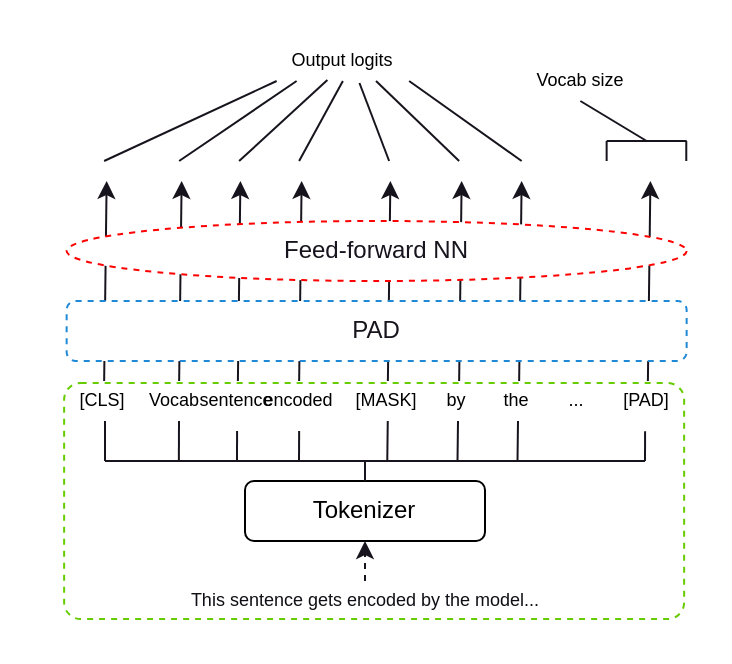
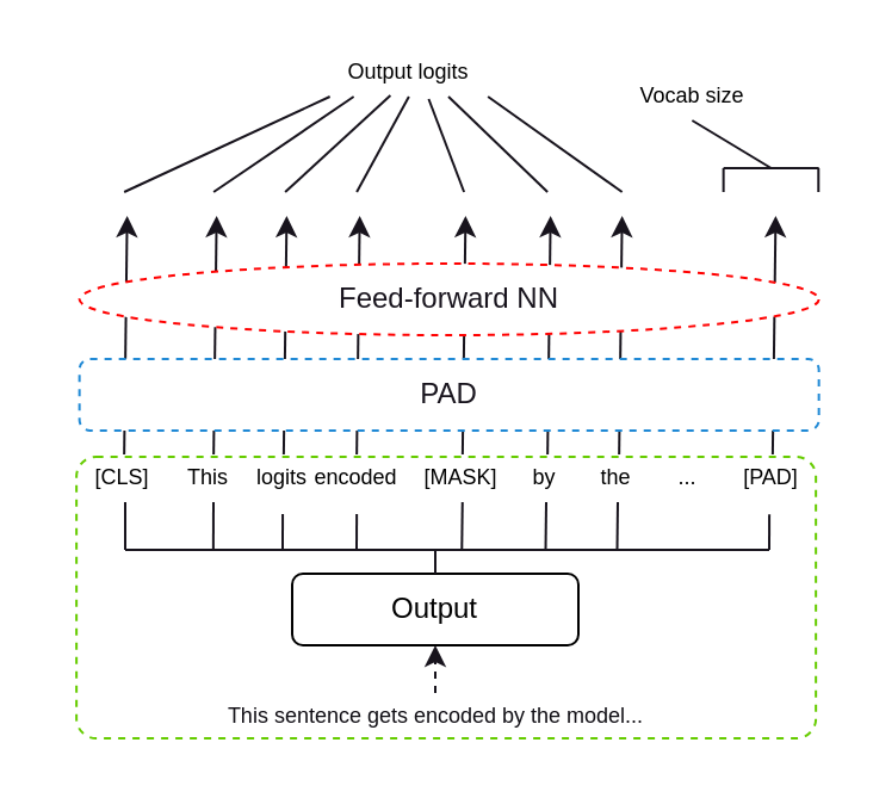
  <mxCell id="0" />
  <mxCell id="1" parent="0" />
  <mxCell id="2" value="" style="rounded=1;whiteSpace=wrap;html=1;fontSize=12;fillColor=#FFFFFF;strokeColor=#66CC00;dashed=1;arcSize=7;" vertex="1" parent="1"><mxGeometry x="31.57" y="191" width="310" height="118" as="geometry" /></mxCell>
  <mxCell id="3" value="" style="edgeStyle=none;html=1;fontSize=12;strokeColor=#18141d;dashed=1;" edge="1" parent="1" source="4" target="5"><mxGeometry relative="1" as="geometry" /></mxCell>
  <mxCell id="4" value="This sentence gets encoded by the model..." style="text;html=1;strokeColor=none;fillColor=none;align=center;verticalAlign=middle;whiteSpace=wrap;rounded=0;dashed=1;strokeWidth=4;fontSize=9;fontColor=#110f15;opacity=50;" vertex="1" parent="1"><mxGeometry x="64.5" y="290" width="235" height="20" as="geometry" /></mxCell>
- <mxCell id="5" value="&lt;font color=&quot;#000000&quot;&gt;Tokenizer&lt;/font&gt;" style="rounded=1;whiteSpace=wrap;html=1;fontSize=12;fillColor=#FFFFFF;strokeColor=#000000;" vertex="1" parent="1"><mxGeometry x="122" y="240" width="120" height="30" as="geometry" /></mxCell>
+ <mxCell id="5" value="&lt;font color=&quot;#000000&quot;&gt;Output&lt;/font&gt;" style="rounded=1;whiteSpace=wrap;html=1;fontSize=12;fillColor=#FFFFFF;strokeColor=#000000;" vertex="1" parent="1"><mxGeometry x="122" y="240" width="120" height="30" as="geometry" /></mxCell>
  <mxCell id="6" value="[CLS]" style="text;html=1;strokeColor=none;fillColor=none;align=center;verticalAlign=middle;whiteSpace=wrap;rounded=0;fontSize=9;fontColor=#000;" vertex="1" parent="1"><mxGeometry x="20.75" y="185" width="60" height="30" as="geometry" /></mxCell>
- <mxCell id="7" value="Vocab" style="text;html=1;strokeColor=none;fillColor=none;align=center;verticalAlign=middle;whiteSpace=wrap;rounded=0;fontSize=9;fontColor=#000;" vertex="1" parent="1"><mxGeometry x="69.69" y="185" width="33.75" height="30" as="geometry" /></mxCell>
+ <mxCell id="7" value="This" style="text;html=1;strokeColor=none;fillColor=none;align=center;verticalAlign=middle;whiteSpace=wrap;rounded=0;fontSize=9;fontColor=#000;" vertex="1" parent="1"><mxGeometry x="69.69" y="185" width="33.75" height="30" as="geometry" /></mxCell>
  <mxCell id="8" value="" style="endArrow=none;html=1;strokeColor=#18141d;fontSize=12;fontColor=#000;" edge="1" parent="1"><mxGeometry width="50" height="50" relative="1" as="geometry"><mxPoint x="182" y="240" as="sourcePoint" /><mxPoint x="182" y="230" as="targetPoint" /></mxGeometry></mxCell>
  <mxCell id="9" value="" style="endArrow=none;html=1;strokeColor=#18141d;fontSize=12;fontColor=#000;" edge="1" parent="1"><mxGeometry width="50" height="50" relative="1" as="geometry"><mxPoint x="52" y="230" as="sourcePoint" /><mxPoint x="322" y="230" as="targetPoint" /></mxGeometry></mxCell>
- <mxCell id="10" value="sentence" style="text;html=1;strokeColor=none;fillColor=none;align=center;verticalAlign=middle;whiteSpace=wrap;rounded=0;fontSize=9;fontColor=#000;" vertex="1" parent="1"><mxGeometry x="99.07" y="185" width="37.93" height="30" as="geometry" /></mxCell>
+ <mxCell id="10" value="logits" style="text;html=1;strokeColor=none;fillColor=none;align=center;verticalAlign=middle;whiteSpace=wrap;rounded=0;fontSize=9;fontColor=#000;" vertex="1" parent="1"><mxGeometry x="99.07" y="185" width="37.93" height="30" as="geometry" /></mxCell>
  <mxCell id="11" value="encoded" style="text;html=1;strokeColor=none;fillColor=none;align=center;verticalAlign=middle;whiteSpace=wrap;rounded=0;fontSize=9;fontColor=#000;" vertex="1" parent="1"><mxGeometry x="139.07" y="185" width="20" height="30" as="geometry" /></mxCell>
  <mxCell id="12" value="[MASK]" style="text;html=1;strokeColor=none;fillColor=none;align=center;verticalAlign=middle;whiteSpace=wrap;rounded=0;fontSize=9;fontColor=#000;" vertex="1" parent="1"><mxGeometry x="168.25" y="185" width="50" height="30" as="geometry" /></mxCell>
  <mxCell id="13" value="by" style="text;html=1;strokeColor=none;fillColor=none;align=center;verticalAlign=middle;whiteSpace=wrap;rounded=0;fontSize=9;fontColor=#000;" vertex="1" parent="1"><mxGeometry x="198.25" y="185" width="60" height="30" as="geometry" /></mxCell>
  <mxCell id="14" value="the" style="text;html=1;strokeColor=none;fillColor=none;align=center;verticalAlign=middle;whiteSpace=wrap;rounded=0;fontSize=9;fontColor=#000;" vertex="1" parent="1"><mxGeometry x="228.25" y="185" width="60" height="30" as="geometry" /></mxCell>
  <mxCell id="15" value="..." style="text;html=1;strokeColor=none;fillColor=none;align=center;verticalAlign=middle;whiteSpace=wrap;rounded=0;fontSize=9;fontColor=#000;" vertex="1" parent="1"><mxGeometry x="258.25" y="190" width="60" height="20" as="geometry" /></mxCell>
  <mxCell id="16" value="[PAD]" style="text;html=1;strokeColor=none;fillColor=none;align=center;verticalAlign=middle;whiteSpace=wrap;rounded=0;fontSize=9;fontColor=#000;" vertex="1" parent="1"><mxGeometry x="303.25" y="185" width="40" height="30" as="geometry" /></mxCell>
  <mxCell id="17" value="" style="endArrow=none;html=1;strokeColor=#18141d;fontSize=9;fontColor=#000;" edge="1" parent="1"><mxGeometry width="50" height="50" relative="1" as="geometry"><mxPoint x="52" y="230" as="sourcePoint" /><mxPoint x="52" y="210" as="targetPoint" /></mxGeometry></mxCell>
  <mxCell id="18" value="" style="endArrow=none;html=1;strokeColor=#18141d;fontSize=9;fontColor=#000;" edge="1" parent="1"><mxGeometry width="50" height="50" relative="1" as="geometry"><mxPoint x="88.93" y="230" as="sourcePoint" /><mxPoint x="89" y="210" as="targetPoint" /></mxGeometry></mxCell>
  <mxCell id="19" value="" style="endArrow=none;html=1;strokeColor=#18141d;fontSize=9;fontColor=#000;entryX=0.5;entryY=1;entryDx=0;entryDy=0;" edge="1" parent="1" target="10"><mxGeometry width="50" height="50" relative="1" as="geometry"><mxPoint x="118" y="230" as="sourcePoint" /><mxPoint x="99" y="220" as="targetPoint" /></mxGeometry></mxCell>
  <mxCell id="20" value="" style="endArrow=none;html=1;strokeColor=#18141d;fontSize=9;fontColor=#000;entryX=0.5;entryY=1;entryDx=0;entryDy=0;" edge="1" parent="1" target="11"><mxGeometry width="50" height="50" relative="1" as="geometry"><mxPoint x="149" y="230" as="sourcePoint" /><mxPoint x="128.25" y="220" as="targetPoint" /></mxGeometry></mxCell>
  <mxCell id="21" value="" style="endArrow=none;html=1;strokeColor=#18141d;fontSize=9;fontColor=#000;entryX=0.5;entryY=1;entryDx=0;entryDy=0;" edge="1" parent="1"><mxGeometry width="50" height="50" relative="1" as="geometry"><mxPoint x="193.13" y="230" as="sourcePoint" /><mxPoint x="193.38" y="210" as="targetPoint" /></mxGeometry></mxCell>
  <mxCell id="22" value="" style="endArrow=none;html=1;strokeColor=#18141d;fontSize=9;fontColor=#000;entryX=0.5;entryY=1;entryDx=0;entryDy=0;" edge="1" parent="1"><mxGeometry width="50" height="50" relative="1" as="geometry"><mxPoint x="228.25" y="230" as="sourcePoint" /><mxPoint x="228.5" y="210" as="targetPoint" /></mxGeometry></mxCell>
  <mxCell id="23" value="" style="endArrow=none;html=1;strokeColor=#18141d;fontSize=9;fontColor=#000;entryX=0.5;entryY=1;entryDx=0;entryDy=0;" edge="1" parent="1"><mxGeometry width="50" height="50" relative="1" as="geometry"><mxPoint x="258.25" y="230" as="sourcePoint" /><mxPoint x="258.5" y="210" as="targetPoint" /></mxGeometry></mxCell>
  <mxCell id="24" value="" style="endArrow=none;html=1;strokeColor=#18141d;fontSize=9;fontColor=#000;entryX=0.47;entryY=1.003;entryDx=0;entryDy=0;entryPerimeter=0;" edge="1" parent="1" target="16"><mxGeometry width="50" height="50" relative="1" as="geometry"><mxPoint x="322" y="230" as="sourcePoint" /><mxPoint x="323.37" y="210" as="targetPoint" /></mxGeometry></mxCell>
  <mxCell id="25" value="" style="endArrow=classic;html=1;strokeColor=#18141d;fontSize=12;fontColor=#000;exitX=0.5;exitY=0;exitDx=0;exitDy=0;" edge="1" parent="1"><mxGeometry width="50" height="50" relative="1" as="geometry"><mxPoint x="149.07" y="190" as="sourcePoint" /><mxPoint x="150.32" y="90" as="targetPoint" /></mxGeometry></mxCell>
  <mxCell id="26" value="" style="endArrow=classic;html=1;strokeColor=#18141d;fontSize=12;fontColor=#000;exitX=0.5;exitY=0;exitDx=0;exitDy=0;" edge="1" parent="1"><mxGeometry width="50" height="50" relative="1" as="geometry"><mxPoint x="51.57" y="190" as="sourcePoint" /><mxPoint x="52.82" y="90" as="targetPoint" /></mxGeometry></mxCell>
  <mxCell id="27" value="" style="endArrow=classic;html=1;strokeColor=#18141d;fontSize=12;fontColor=#000;exitX=0.5;exitY=0;exitDx=0;exitDy=0;" edge="1" parent="1"><mxGeometry width="50" height="50" relative="1" as="geometry"><mxPoint x="89.07" y="190" as="sourcePoint" /><mxPoint x="90.32" y="90" as="targetPoint" /></mxGeometry></mxCell>
  <mxCell id="28" value="" style="endArrow=classic;html=1;strokeColor=#18141d;fontSize=12;fontColor=#000;exitX=0.5;exitY=0;exitDx=0;exitDy=0;" edge="1" parent="1"><mxGeometry width="50" height="50" relative="1" as="geometry"><mxPoint x="118.45" y="190" as="sourcePoint" /><mxPoint x="119.7" y="90" as="targetPoint" /></mxGeometry></mxCell>
  <mxCell id="29" value="" style="endArrow=classic;html=1;strokeColor=#18141d;fontSize=12;fontColor=#000;exitX=0.5;exitY=0;exitDx=0;exitDy=0;" edge="1" parent="1"><mxGeometry width="50" height="50" relative="1" as="geometry"><mxPoint x="193.44" y="190" as="sourcePoint" /><mxPoint x="194.69" y="90" as="targetPoint" /></mxGeometry></mxCell>
  <mxCell id="30" value="" style="endArrow=classic;html=1;strokeColor=#18141d;fontSize=12;fontColor=#000;exitX=0.5;exitY=0;exitDx=0;exitDy=0;" edge="1" parent="1"><mxGeometry width="50" height="50" relative="1" as="geometry"><mxPoint x="229.07" y="190" as="sourcePoint" /><mxPoint x="230.32" y="90" as="targetPoint" /></mxGeometry></mxCell>
  <mxCell id="31" value="" style="endArrow=classic;html=1;strokeColor=#18141d;fontSize=12;fontColor=#000;exitX=0.5;exitY=0;exitDx=0;exitDy=0;" edge="1" parent="1"><mxGeometry width="50" height="50" relative="1" as="geometry"><mxPoint x="259.07" y="190" as="sourcePoint" /><mxPoint x="260.32" y="90" as="targetPoint" /></mxGeometry></mxCell>
  <mxCell id="32" value="" style="endArrow=classic;html=1;strokeColor=#18141d;fontSize=12;fontColor=#000;exitX=0.5;exitY=0;exitDx=0;exitDy=0;" edge="1" parent="1"><mxGeometry width="50" height="50" relative="1" as="geometry"><mxPoint x="323.45" y="190" as="sourcePoint" /><mxPoint x="324.7" y="90" as="targetPoint" /></mxGeometry></mxCell>
  <mxCell id="33" value="&lt;font color=&quot;#18141d&quot;&gt;Feed-forward NN&lt;/font&gt;" style="ellipse;whiteSpace=wrap;html=1;fontSize=12;fillColor=#ffffff;strokeColor=#ff0000;dashed=1;" vertex="1" parent="1"><mxGeometry x="32.82" y="110" width="310" height="30" as="geometry" /></mxCell>
  <mxCell id="34" value="&lt;font color=&quot;#18141d&quot;&gt;PAD&lt;/font&gt;" style="rounded=1;whiteSpace=wrap;html=1;fontSize=12;fillColor=#FFFFFF;strokeColor=#2089d5;dashed=1;" vertex="1" parent="1"><mxGeometry x="32.82" y="150" width="310" height="30" as="geometry" /></mxCell>
  <mxCell id="35" value="" style="rounded=1;whiteSpace=wrap;html=1;fontSize=12;fontColor=#000;strokeColor=none;arcSize=18;" vertex="1" parent="1"><mxGeometry x="41.57" y="80" width="5" height="10" as="geometry" /></mxCell>
  <mxCell id="36" value="" style="rounded=1;whiteSpace=wrap;html=1;fontSize=12;fontColor=#000;strokeColor=none;arcSize=18;" vertex="1" parent="1"><mxGeometry x="46.57" y="80" width="5" height="10" as="geometry" /></mxCell>
  <mxCell id="37" value="" style="rounded=1;whiteSpace=wrap;html=1;fontSize=12;fontColor=#000;strokeColor=none;arcSize=18;" vertex="1" parent="1"><mxGeometry x="51.57" y="80" width="5" height="10" as="geometry" /></mxCell>
  <mxCell id="38" value="" style="rounded=1;whiteSpace=wrap;html=1;fontSize=12;fontColor=#000;strokeColor=none;arcSize=18;" vertex="1" parent="1"><mxGeometry x="56.57" y="80" width="5" height="10" as="geometry" /></mxCell>
  <mxCell id="39" value="" style="rounded=1;whiteSpace=wrap;html=1;fontSize=12;fontColor=#000;strokeColor=none;arcSize=18;" vertex="1" parent="1"><mxGeometry x="79.07" y="80" width="5" height="10" as="geometry" /></mxCell>
  <mxCell id="40" value="" style="rounded=1;whiteSpace=wrap;html=1;fontSize=12;fontColor=#000;strokeColor=none;arcSize=18;" vertex="1" parent="1"><mxGeometry x="84.07" y="80" width="5" height="10" as="geometry" /></mxCell>
  <mxCell id="41" value="" style="rounded=1;whiteSpace=wrap;html=1;fontSize=12;fontColor=#000;strokeColor=none;arcSize=18;" vertex="1" parent="1"><mxGeometry x="89.07" y="80" width="5" height="10" as="geometry" /></mxCell>
  <mxCell id="42" value="" style="rounded=1;whiteSpace=wrap;html=1;fontSize=12;fontColor=#000;strokeColor=none;arcSize=18;" vertex="1" parent="1"><mxGeometry x="94.07" y="80" width="5" height="10" as="geometry" /></mxCell>
  <mxCell id="43" value="" style="rounded=1;whiteSpace=wrap;html=1;fontSize=12;fontColor=#000;strokeColor=none;arcSize=18;" vertex="1" parent="1"><mxGeometry x="109.07" y="80" width="5" height="10" as="geometry" /></mxCell>
  <mxCell id="44" value="" style="rounded=1;whiteSpace=wrap;html=1;fontSize=12;fontColor=#000;strokeColor=none;arcSize=18;" vertex="1" parent="1"><mxGeometry x="114.07" y="80" width="5" height="10" as="geometry" /></mxCell>
  <mxCell id="45" value="" style="rounded=1;whiteSpace=wrap;html=1;fontSize=12;fontColor=#000;strokeColor=none;arcSize=18;" vertex="1" parent="1"><mxGeometry x="119.07" y="80" width="5" height="10" as="geometry" /></mxCell>
  <mxCell id="46" value="" style="rounded=1;whiteSpace=wrap;html=1;fontSize=12;fontColor=#000;strokeColor=none;arcSize=18;" vertex="1" parent="1"><mxGeometry x="124.07" y="80" width="5" height="10" as="geometry" /></mxCell>
  <mxCell id="47" value="" style="rounded=1;whiteSpace=wrap;html=1;fontSize=12;fontColor=#000;strokeColor=none;arcSize=18;" vertex="1" parent="1"><mxGeometry x="139.07" y="80" width="5" height="10" as="geometry" /></mxCell>
  <mxCell id="48" value="" style="rounded=1;whiteSpace=wrap;html=1;fontSize=12;fontColor=#000;strokeColor=none;arcSize=18;" vertex="1" parent="1"><mxGeometry x="144.07" y="80" width="5" height="10" as="geometry" /></mxCell>
  <mxCell id="49" value="" style="rounded=1;whiteSpace=wrap;html=1;fontSize=12;fontColor=#000;strokeColor=none;arcSize=18;" vertex="1" parent="1"><mxGeometry x="149.07" y="80" width="5" height="10" as="geometry" /></mxCell>
  <mxCell id="50" value="" style="rounded=1;whiteSpace=wrap;html=1;fontSize=12;fontColor=#000;strokeColor=none;arcSize=18;" vertex="1" parent="1"><mxGeometry x="154.07" y="80" width="5" height="10" as="geometry" /></mxCell>
  <mxCell id="51" value="" style="rounded=1;whiteSpace=wrap;html=1;fontSize=12;fontColor=#000;strokeColor=none;arcSize=18;" vertex="1" parent="1"><mxGeometry x="184.07" y="80" width="5" height="10" as="geometry" /></mxCell>
  <mxCell id="52" value="" style="rounded=1;whiteSpace=wrap;html=1;fontSize=12;fontColor=#000;strokeColor=none;arcSize=18;" vertex="1" parent="1"><mxGeometry x="189.07" y="80" width="5" height="10" as="geometry" /></mxCell>
  <mxCell id="53" value="" style="rounded=1;whiteSpace=wrap;html=1;fontSize=12;fontColor=#000;strokeColor=none;arcSize=18;" vertex="1" parent="1"><mxGeometry x="194.07" y="80" width="5" height="10" as="geometry" /></mxCell>
  <mxCell id="54" value="" style="rounded=1;whiteSpace=wrap;html=1;fontSize=12;fontColor=#000;strokeColor=none;arcSize=18;" vertex="1" parent="1"><mxGeometry x="199.07" y="80" width="5" height="10" as="geometry" /></mxCell>
  <mxCell id="55" value="" style="rounded=1;whiteSpace=wrap;html=1;fontSize=12;fontColor=#000;strokeColor=none;arcSize=18;" vertex="1" parent="1"><mxGeometry x="219.07" y="80" width="5" height="10" as="geometry" /></mxCell>
  <mxCell id="56" value="" style="rounded=1;whiteSpace=wrap;html=1;fontSize=12;fontColor=#000;strokeColor=none;arcSize=18;" vertex="1" parent="1"><mxGeometry x="224.07" y="80" width="5" height="10" as="geometry" /></mxCell>
  <mxCell id="57" value="" style="rounded=1;whiteSpace=wrap;html=1;fontSize=12;fontColor=#000;strokeColor=none;arcSize=18;" vertex="1" parent="1"><mxGeometry x="229.07" y="80" width="5" height="10" as="geometry" /></mxCell>
  <mxCell id="58" value="" style="rounded=1;whiteSpace=wrap;html=1;fontSize=12;fontColor=#000;strokeColor=none;arcSize=18;" vertex="1" parent="1"><mxGeometry x="234.07" y="80" width="5" height="10" as="geometry" /></mxCell>
  <mxCell id="59" value="" style="rounded=1;whiteSpace=wrap;html=1;fontSize=12;fontColor=#000;strokeColor=none;arcSize=18;" vertex="1" parent="1"><mxGeometry x="249.07" y="80" width="5" height="10" as="geometry" /></mxCell>
  <mxCell id="60" value="" style="rounded=1;whiteSpace=wrap;html=1;fontSize=12;fontColor=#000;strokeColor=none;arcSize=18;" vertex="1" parent="1"><mxGeometry x="254.07" y="80" width="5" height="10" as="geometry" /></mxCell>
  <mxCell id="61" value="" style="rounded=1;whiteSpace=wrap;html=1;fontSize=12;fontColor=#000;strokeColor=none;arcSize=18;" vertex="1" parent="1"><mxGeometry x="259.07" y="80" width="5" height="10" as="geometry" /></mxCell>
  <mxCell id="62" value="" style="rounded=1;whiteSpace=wrap;html=1;fontSize=12;fontColor=#000;strokeColor=none;arcSize=18;" vertex="1" parent="1"><mxGeometry x="264.07" y="80" width="5" height="10" as="geometry" /></mxCell>
  <mxCell id="63" value="" style="rounded=1;whiteSpace=wrap;html=1;fontSize=12;fontColor=#000;strokeColor=none;arcSize=18;" vertex="1" parent="1"><mxGeometry x="314.07" y="80" width="5" height="10" as="geometry" /></mxCell>
  <mxCell id="64" value="" style="rounded=1;whiteSpace=wrap;html=1;fontSize=12;fontColor=#000;strokeColor=none;arcSize=18;" vertex="1" parent="1"><mxGeometry x="319.07" y="80" width="5" height="10" as="geometry" /></mxCell>
  <mxCell id="65" value="" style="rounded=1;whiteSpace=wrap;html=1;fontSize=12;fontColor=#000;strokeColor=none;arcSize=18;" vertex="1" parent="1"><mxGeometry x="324.07" y="80" width="5" height="10" as="geometry" /></mxCell>
  <mxCell id="66" value="" style="rounded=1;whiteSpace=wrap;html=1;fontSize=12;fontColor=#000;strokeColor=none;arcSize=18;" vertex="1" parent="1"><mxGeometry x="329.07" y="80" width="5" height="10" as="geometry" /></mxCell>
  <mxCell id="67" value="" style="endArrow=none;html=1;strokeColor=#18141d;fontSize=12;fontColor=#000;entryX=0;entryY=1;entryDx=0;entryDy=0;" edge="1" parent="1" target="68"><mxGeometry width="50" height="50" relative="1" as="geometry"><mxPoint x="51.57" y="80" as="sourcePoint" /><mxPoint x="72.82" y="50" as="targetPoint" /></mxGeometry></mxCell>
  <mxCell id="68" value="Output logits" style="text;html=1;strokeColor=none;fillColor=none;align=center;verticalAlign=middle;whiteSpace=wrap;rounded=0;fontSize=9;fontColor=#000;" vertex="1" parent="1"><mxGeometry x="137.82" y="20" width="66.25" height="20" as="geometry" /></mxCell>
  <mxCell id="69" value="" style="endArrow=none;html=1;strokeColor=#18141d;fontSize=12;fontColor=#000;entryX=0.151;entryY=1;entryDx=0;entryDy=0;exitX=1;exitY=0;exitDx=0;exitDy=0;entryPerimeter=0;" edge="1" parent="1" source="40" target="68"><mxGeometry width="50" height="50" relative="1" as="geometry"><mxPoint x="61.57" y="90" as="sourcePoint" /><mxPoint x="82.82" y="60" as="targetPoint" /></mxGeometry></mxCell>
  <mxCell id="70" value="" style="endArrow=none;html=1;strokeColor=#18141d;fontSize=12;fontColor=#000;entryX=0.383;entryY=0.977;entryDx=0;entryDy=0;exitX=1;exitY=0;exitDx=0;exitDy=0;entryPerimeter=0;" edge="1" parent="1" target="68"><mxGeometry width="50" height="50" relative="1" as="geometry"><mxPoint x="119.07" y="80" as="sourcePoint" /><mxPoint x="119.382" y="50" as="targetPoint" /></mxGeometry></mxCell>
  <mxCell id="71" value="" style="endArrow=none;html=1;strokeColor=#18141d;fontSize=12;fontColor=#000;entryX=0;entryY=0;entryDx=0;entryDy=0;exitX=0.5;exitY=1;exitDx=0;exitDy=0;" edge="1" parent="1" source="68" target="49"><mxGeometry width="50" height="50" relative="1" as="geometry"><mxPoint x="109.07" y="100" as="sourcePoint" /><mxPoint x="109.382" y="70" as="targetPoint" /></mxGeometry></mxCell>
  <mxCell id="72" value="" style="endArrow=none;html=1;strokeColor=#18141d;fontSize=12;fontColor=#000;entryX=0.625;entryY=1.05;entryDx=0;entryDy=0;exitX=1;exitY=0;exitDx=0;exitDy=0;entryPerimeter=0;" edge="1" parent="1" source="52" target="68"><mxGeometry width="50" height="50" relative="1" as="geometry"><mxPoint x="264.7" y="80.46" as="sourcePoint" /><mxPoint x="177.2" y="50.46" as="targetPoint" /></mxGeometry></mxCell>
  <mxCell id="73" value="" style="endArrow=none;html=1;strokeColor=#18141d;fontSize=12;fontColor=#000;entryX=0.75;entryY=1;entryDx=0;entryDy=0;exitX=0;exitY=0;exitDx=0;exitDy=0;" edge="1" parent="1" source="57" target="68"><mxGeometry width="50" height="50" relative="1" as="geometry"><mxPoint x="274.704" y="80.46" as="sourcePoint" /><mxPoint x="214.7" y="50.46" as="targetPoint" /></mxGeometry></mxCell>
  <mxCell id="74" value="" style="endArrow=none;html=1;strokeColor=#18141d;fontSize=12;fontColor=#000;entryX=1;entryY=1;entryDx=0;entryDy=0;exitX=0.25;exitY=0;exitDx=0;exitDy=0;" edge="1" parent="1" source="61" target="68"><mxGeometry width="50" height="50" relative="1" as="geometry"><mxPoint x="290.074" y="80.46" as="sourcePoint" /><mxPoint x="244.7" y="50" as="targetPoint" /></mxGeometry></mxCell>
  <mxCell id="75" value="" style="endArrow=none;html=1;strokeColor=#18141d;fontSize=9;fontColor=#000;" edge="1" parent="1"><mxGeometry width="50" height="50" relative="1" as="geometry"><mxPoint x="302.82" y="70" as="sourcePoint" /><mxPoint x="342.82" y="70" as="targetPoint" /></mxGeometry></mxCell>
  <mxCell id="76" value="" style="endArrow=none;html=1;strokeColor=#18141d;fontSize=9;fontColor=#000;" edge="1" parent="1"><mxGeometry width="50" height="50" relative="1" as="geometry"><mxPoint x="302.82" y="80" as="sourcePoint" /><mxPoint x="302.82" y="70" as="targetPoint" /></mxGeometry></mxCell>
  <mxCell id="77" value="" style="endArrow=none;html=1;strokeColor=#18141d;fontSize=9;fontColor=#000;" edge="1" parent="1"><mxGeometry width="50" height="50" relative="1" as="geometry"><mxPoint x="342.64" y="80" as="sourcePoint" /><mxPoint x="342.64" y="70" as="targetPoint" /></mxGeometry></mxCell>
  <mxCell id="78" value="" style="endArrow=none;html=1;strokeColor=#18141d;fontSize=9;fontColor=#000;exitX=0.5;exitY=1;exitDx=0;exitDy=0;" edge="1" parent="1" source="79"><mxGeometry width="50" height="50" relative="1" as="geometry"><mxPoint x="312.82" y="60" as="sourcePoint" /><mxPoint x="322.82" y="70" as="targetPoint" /></mxGeometry></mxCell>
  <mxCell id="79" value="Vocab size" style="text;html=1;strokeColor=none;fillColor=none;align=center;verticalAlign=middle;whiteSpace=wrap;rounded=0;fontSize=9;fontColor=#000;" vertex="1" parent="1"><mxGeometry x="256.57" y="30" width="66.25" height="20" as="geometry" /></mxCell>
